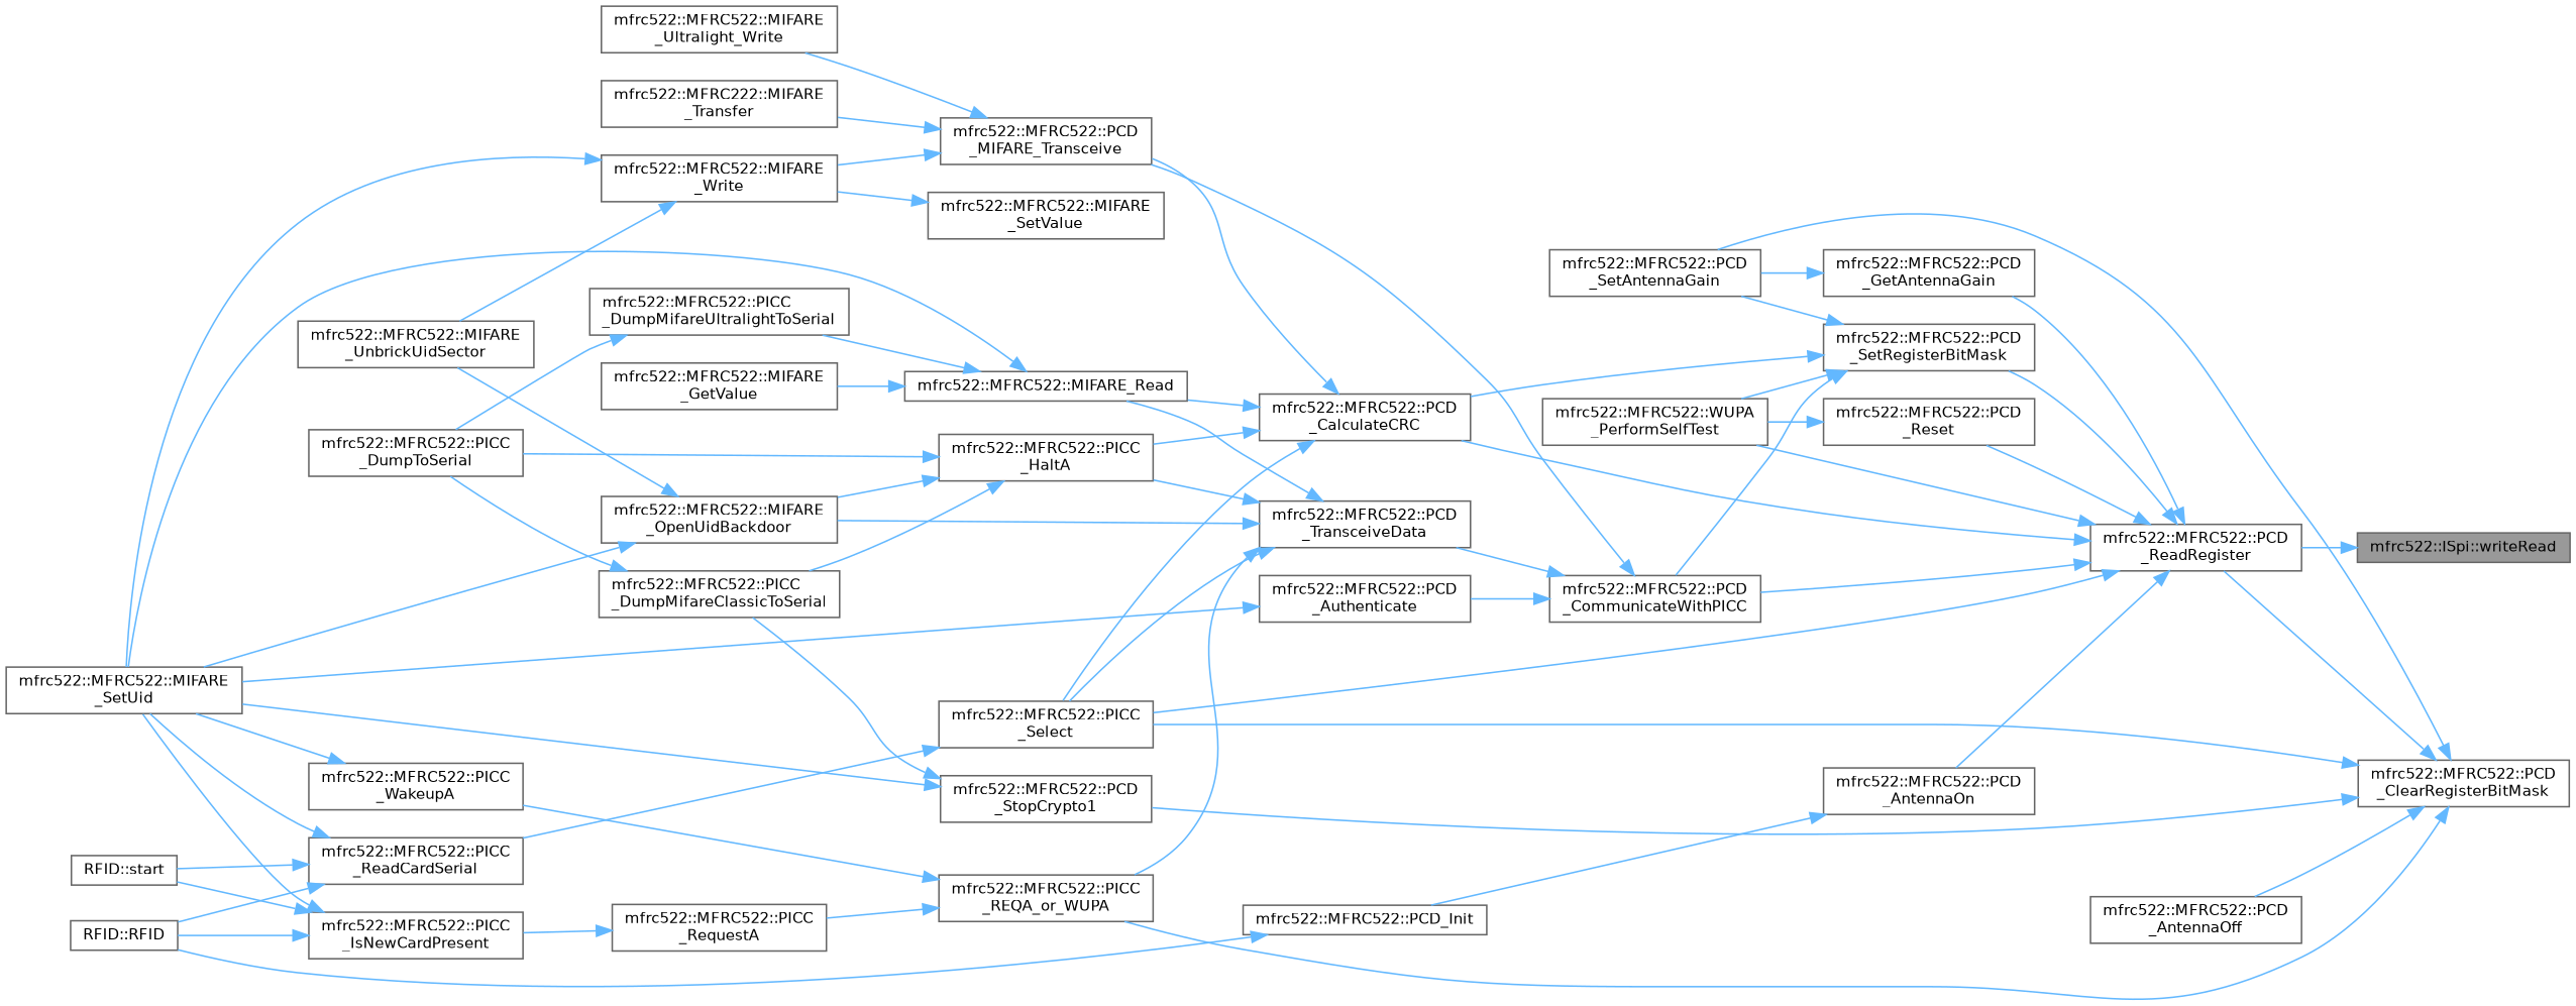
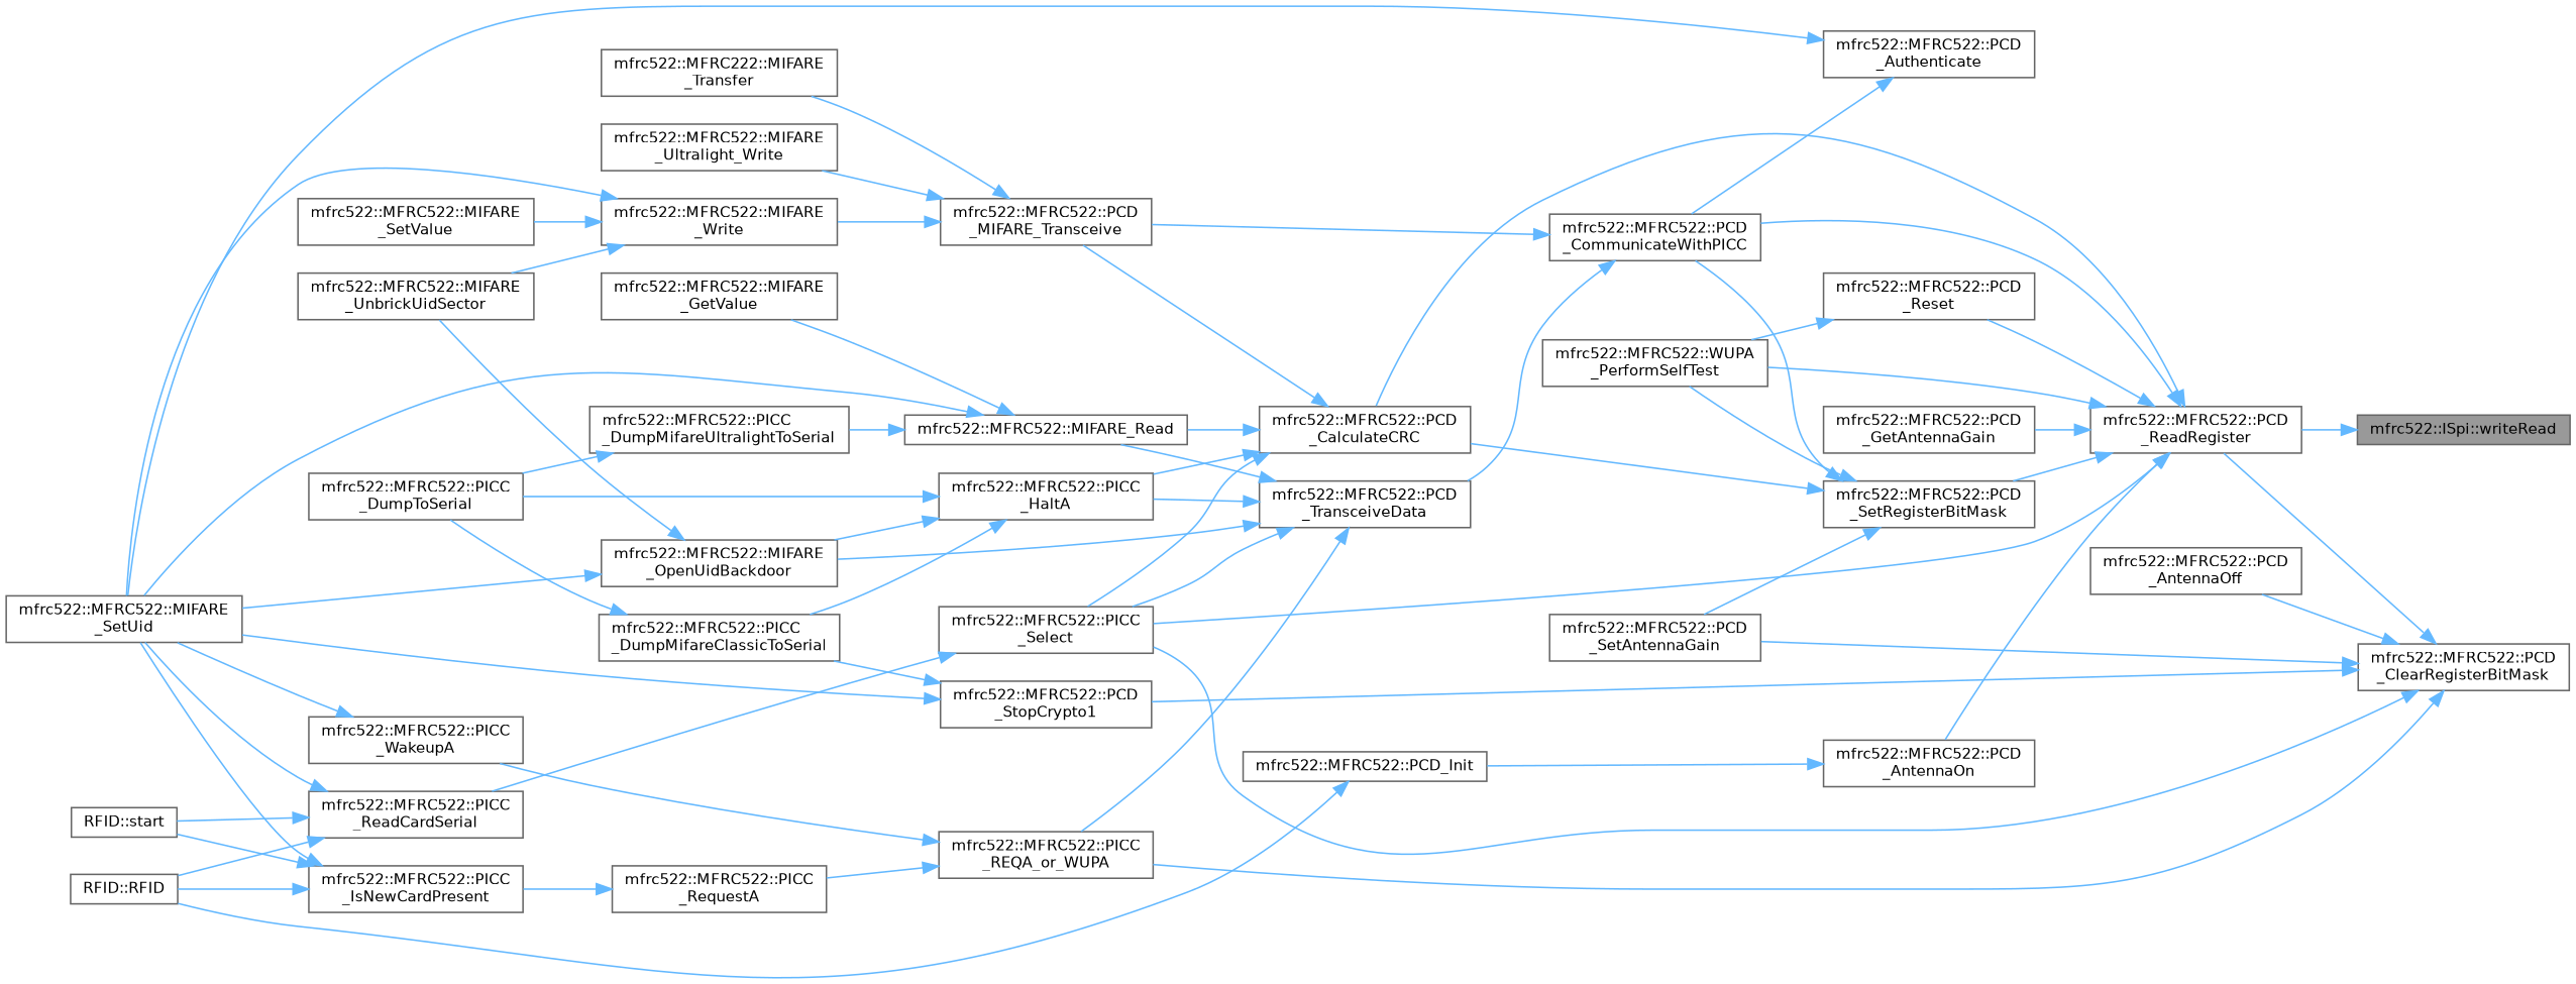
  digraph {
    rankdir=RL
    node [color=grey40 fillcolor=white fontname=Helvetica fontsize=10 shape=box style=filled]
    edge [color=steelblue1 dir=back fontname=Helvetica fontsize=10 labelfontname=Helvetica labelfontsize=10 style=solid]
    n1 [color=gray40 fillcolor=grey60 fontcolor=black height=0.2 label="mfrc522::ISpi::writeRead" width=0.4]
    n2 [height=0.2 label="mfrc522::MFRC522::PCD\l_ReadRegister" width=0.4]
    n3 [height=0.2 label="mfrc522::MFRC522::PCD\l_AntennaOn" width=0.4]
    n4 [height=0.2 label="mfrc522::MFRC522::PCD\l_CalculateCRC" width=0.4]
    n5 [height=0.2 label="mfrc522::MFRC522::PCD\l_CommunicateWithPICC" width=0.4]
    n6 [height=0.2 label="mfrc522::MFRC522::PICC\l_Select" width=0.4]
    n7 [height=0.2 label="mfrc522::MFRC522::PCD\l_GetAntennaGain" width=0.4]
    n8 [height=0.2 label="mfrc522::MFRC522::WUPA\l_PerformSelfTest" width=0.4]
    n9 [height=0.2 label="mfrc522::MFRC522::PCD\l_Reset" width=0.4]
    n10 [height=0.2 label="mfrc522::MFRC522::PCD\l_SetRegisterBitMask" width=0.4]
    n11 [height=0.2 label="mfrc522::MFRC522::PCD_Init" width=0.4]
    n12 [height=0.2 label="mfrc522::MFRC522::MIFARE_Read" width=0.4]
    n13 [height=0.2 label="mfrc522::MFRC522::PCD\l_MIFARE_Transceive" width=0.4]
    n14 [height=0.2 label="mfrc522::MFRC522::PICC\l_HaltA" width=0.4]
    n15 [height=0.2 label="mfrc522::MFRC522::PCD\l_Authenticate" width=0.4]
    n16 [height=0.2 label="mfrc522::MFRC522::PCD\l_TransceiveData" width=0.4]
    n17 [height=0.2 label="mfrc522::MFRC522::PICC\l_ReadCardSerial" width=0.4]
    n18 [height=0.2 label="mfrc522::MFRC522::PCD\l_ClearRegisterBitMask" width=0.4]
    n19 [height=0.2 label="mfrc522::MFRC522::PICC\l_REQA_or_WUPA" width=0.4]
    n20 [height=0.2 label="mfrc522::MFRC522::PCD\l_AntennaOff" width=0.4]
    n21 [height=0.2 label="mfrc522::MFRC522::PCD\l_SetAntennaGain" width=0.4]
    n22 [height=0.2 label="mfrc522::MFRC522::PCD\l_StopCrypto1" width=0.4]
    n23 [height=0.2 label="RFID::RFID" width=0.4]
    n24 [height=0.2 label="mfrc522::MFRC522::MIFARE\l_GetValue" width=0.4]
    n25 [height=0.2 label="mfrc522::MFRC522::MIFARE\l_SetUid" width=0.4]
    n26 [height=0.2 label="mfrc522::MFRC522::PICC\l_DumpMifareUltralightToSerial" width=0.4]
    n27 [height=0.2 label="mfrc522::MFRC222::MIFARE\l_Transfer" width=0.4]
    n28 [height=0.2 label="mfrc522::MFRC522::MIFARE\l_Ultralight_Write" width=0.4]
    n29 [height=0.2 label="mfrc522::MFRC522::MIFARE\l_Write" width=0.4]
    n30 [height=0.2 label="mfrc522::MFRC522::PICC\l_DumpMifareClassicToSerial" width=0.4]
    n31 [height=0.2 label="mfrc522::MFRC522::PICC\l_DumpToSerial" width=0.4]
    n32 [height=0.2 label="mfrc522::MFRC522::MIFARE\l_OpenUidBackdoor" width=0.4]
    n33 [height=0.2 label="mfrc522::MFRC522::MIFARE\l_SetValue" width=0.4]
    n34 [height=0.2 label="mfrc522::MFRC522::MIFARE\l_UnbrickUidSector" width=0.4]
    n35 [height=0.2 label="mfrc522::MFRC522::PICC\l_RequestA" width=0.4]
    n36 [height=0.2 label="mfrc522::MFRC522::PICC\l_WakeupA" width=0.4]
    n37 [height=0.2 label="mfrc522::MFRC522::PICC\l_IsNewCardPresent" width=0.4]
    n38 [height=0.2 label="RFID::start" width=0.4]
    n1 -> n2
    n2 -> n3
    n2 -> n4
    n2 -> n5
    n2 -> n6
    n2 -> n7
    n2 -> n8
    n2 -> n9
    n2 -> n10
    n3 -> n11
    n4 -> n6
    n4 -> n12
    n4 -> n13
    n4 -> n14
    n5 -> n13
-   n5 -> n15
+   n15 -> n5
    n5 -> n16
    n6 -> n17
-   n7 -> n21
    n9 -> n8
    n10 -> n4
    n10 -> n5
    n10 -> n8
    n10 -> n21
    n11 -> n23
    n12 -> n24
    n12 -> n25
    n12 -> n26
    n13 -> n27
    n13 -> n28
    n13 -> n29
    n14 -> n30
    n14 -> n31
    n14 -> n32
    n15 -> n25
    n16 -> n6
    n16 -> n12
    n16 -> n14
    n16 -> n19
    n16 -> n32
    n17 -> n23
    n17 -> n25
    n17 -> n38
    n18 -> n2
    n18 -> n6
    n18 -> n19
    n18 -> n20
    n18 -> n21
    n18 -> n22
    n19 -> n35
    n19 -> n36
    n22 -> n25
    n22 -> n30
    n26 -> n31
    n29 -> n25
-   n33 -> n29
+   n29 -> n33
    n29 -> n34
    n30 -> n31
    n32 -> n25
    n32 -> n34
    n35 -> n37
    n36 -> n25
    n37 -> n23
    n37 -> n25
    n37 -> n38
  }
